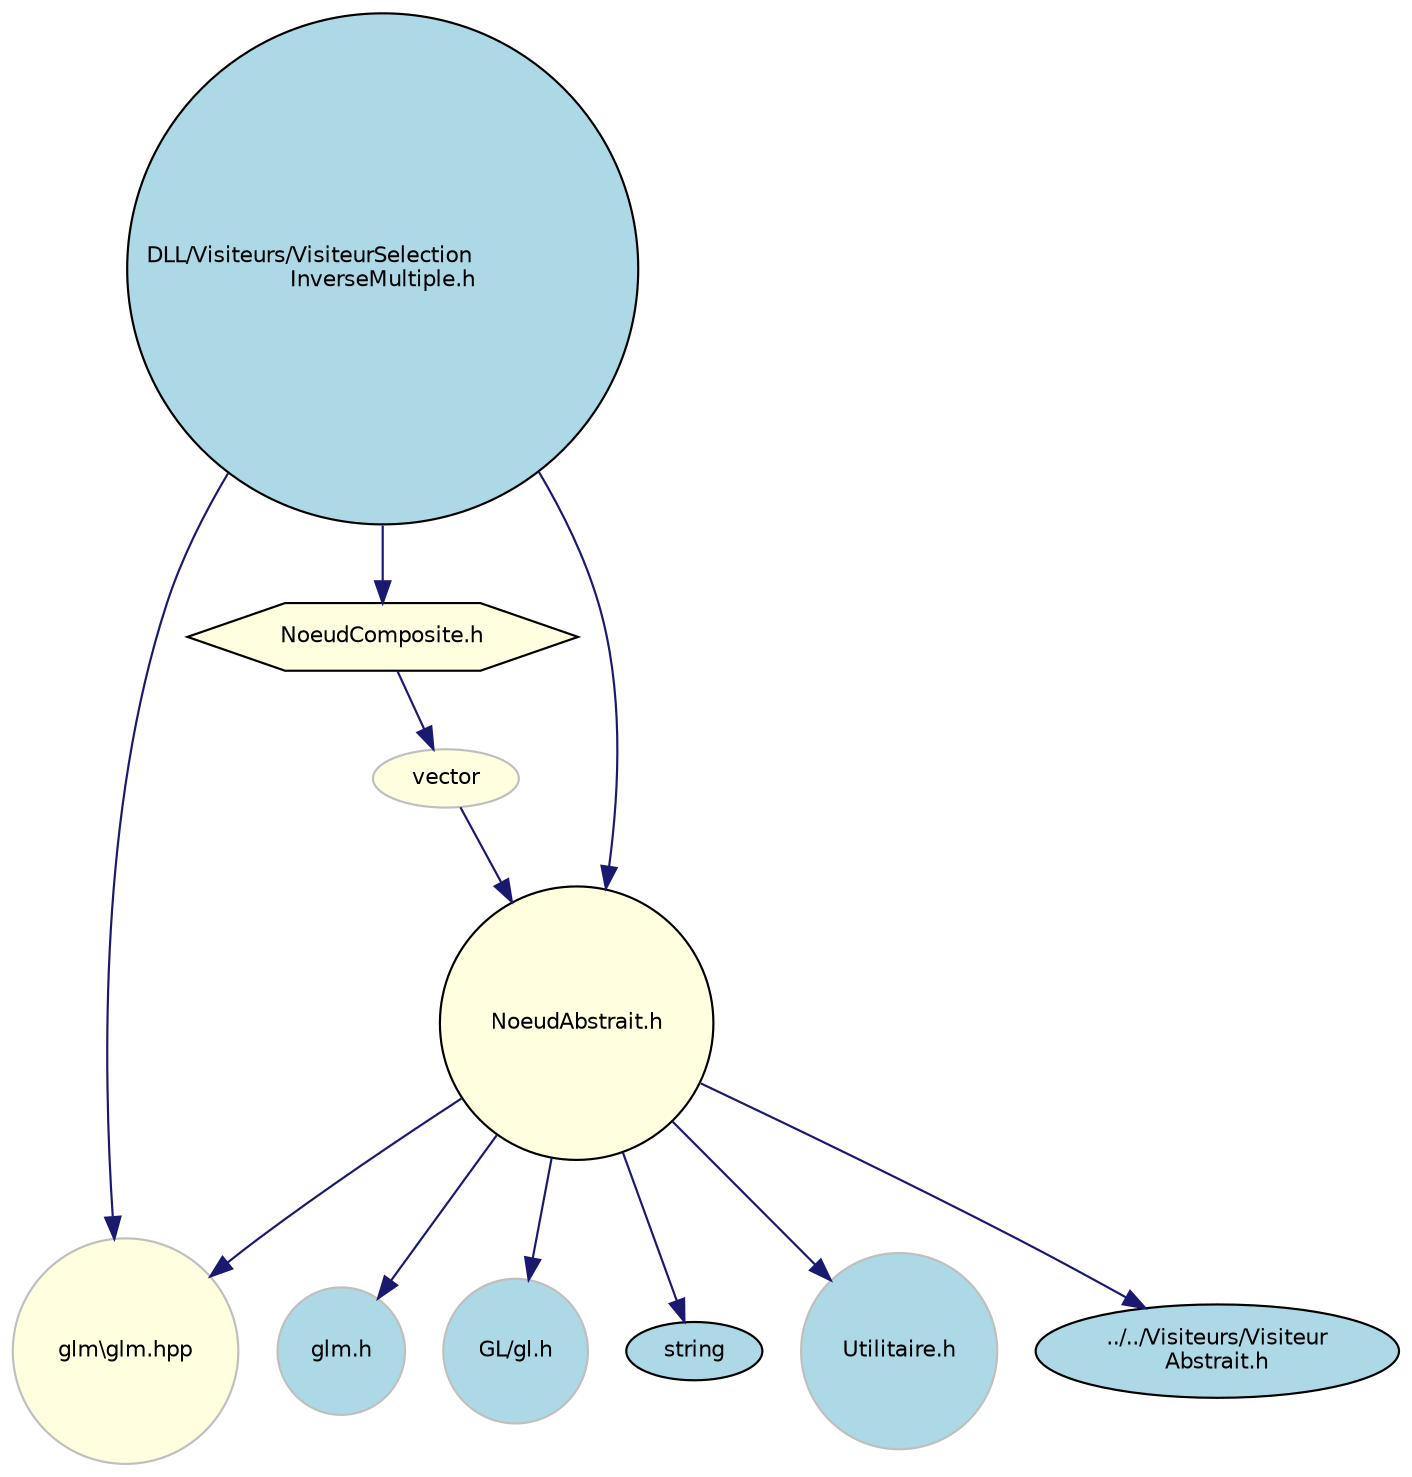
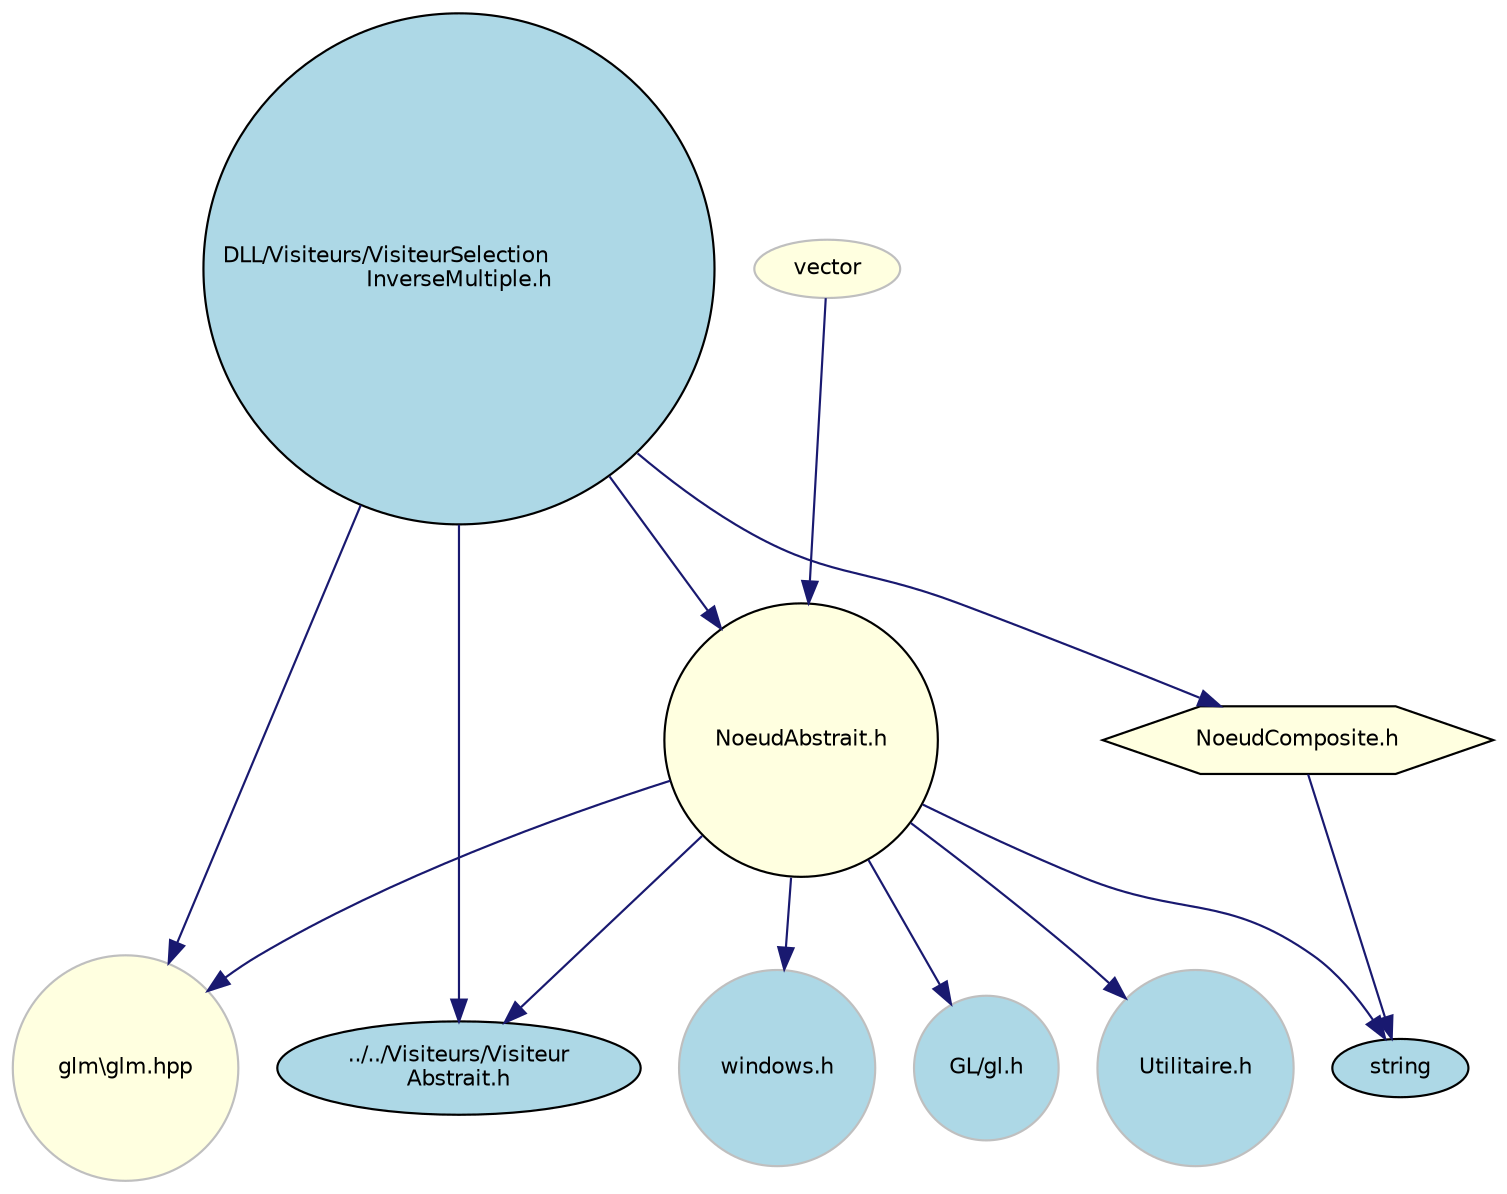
  digraph {
    node [color=black fillcolor=lightblue fontname=Helvetica fontsize=10 shape=circle style=filled]
    edge [color=midnightblue fontname=Helvetica fontsize=10 labelfontname=Helvetica labelfontsize=10 style=solid]
    n1 [fontcolor=black height=0.2 label="DLL/Visiteurs/VisiteurSelection\lInverseMultiple.h" width=0.4]
    n2 [fillcolor=lightyellow height=0.2 label="NoeudAbstrait.h" width=0.4]
    n3 [color=grey75 fillcolor=lightyellow height=0.2 label="glm\\glm.hpp" width=0.4]
    n4 [height=0.2 label="../../Visiteurs/Visiteur\lAbstrait.h" shape=ellipse width=0.4]
    n5 [fillcolor=lightyellow height=0.2 label="NoeudComposite.h" shape=hexagon width=0.4]
-   n6 [color=grey75 height=0.2 label="glm.h" width=0.4]
+   n6 [color=grey75 height=0.2 label="windows.h" width=0.4]
    n7 [color=grey75 height=0.2 label="GL/gl.h" width=0.4]
    n8 [height=0.2 label=string shape=ellipse width=0.4]
    n9 [color=grey75 height=0.2 label="Utilitaire.h" width=0.4]
    n10 [color=grey75 fillcolor=lightyellow height=0.2 label=vector shape=ellipse width=0.4]
    n1 -> n2
    n1 -> n3
+   n1 -> n4
    n1 -> n5
    n2 -> n3
    n2 -> n4
    n2 -> n6
    n2 -> n7
    n2 -> n8
    n2 -> n9
-   n5 -> n10
+   n5 -> n8
    n10 -> n2
  }
